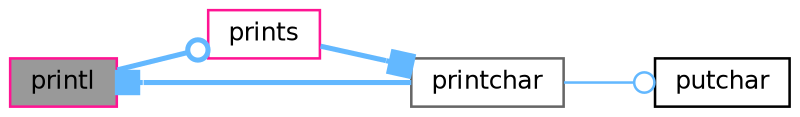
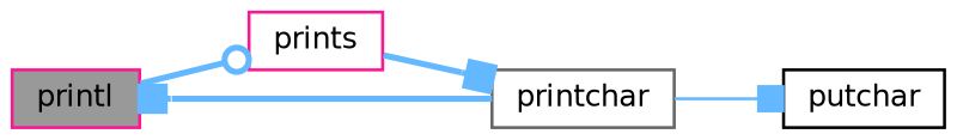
  digraph {
    rankdir=LR
    node [color=deeppink fillcolor=white fontname=Helvetica fontsize=10 shape=box style=filled]
    edge [arrowhead=odot color=steelblue1 fontname=Helvetica fontsize=10 labelfontname=Helvetica labelfontsize=10 style=bold]
    n1 [fillcolor=grey60 fontcolor=black height=0.2 label=printl width=0.4]
    n2 [height=0.2 label=prints width=0.4]
    n3 [color=gray40 height=0.2 label=printchar width=0.4]
    n4 [color=black height=0.2 label=putchar width=0.4]
    n1 -> n2
    n2 -> n3 [arrowhead=box]
    n3 -> n1 [arrowhead=box]
-   n3 -> n4 [style=solid]
+   n3 -> n4 [arrowhead=box style=solid]
  }
